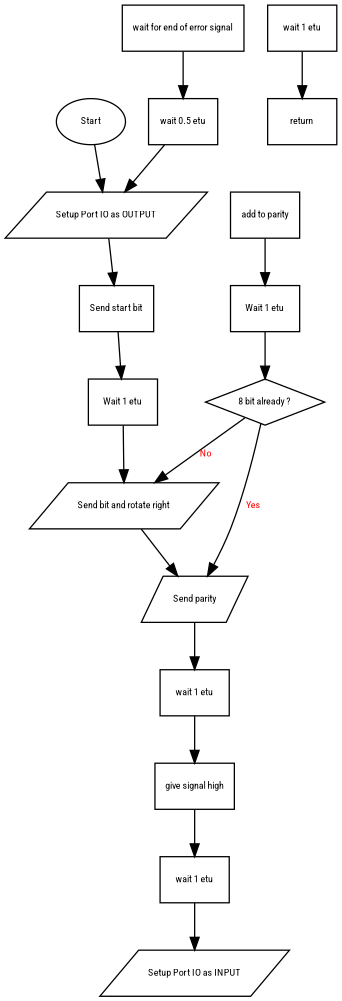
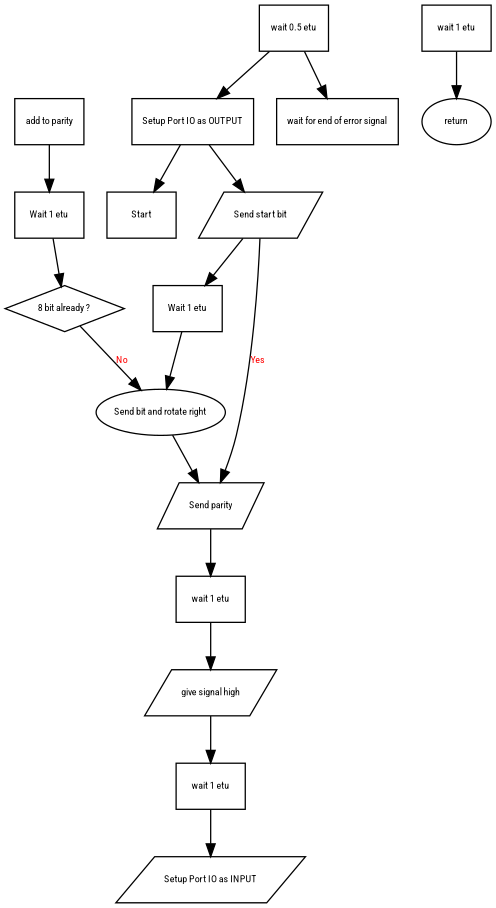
  digraph {
    fontname="Roboto Condensed"
    node [fontname="Roboto Condensed" fontsize=8 shape=box]
    edge [fontcolor=Red fontname="Roboto Condensed" fontsize=8]
-   n1 [label=Start shape=oval]
-   n2 [label="Setup Port IO as OUTPUT" shape=parallelogram]
-   n3 [label="Send start bit"]
+   n1 [label=Start]
+   n2 [label="Setup Port IO as OUTPUT"]
+   n3 [label="Send start bit" shape=parallelogram]
    n4 [label="Wait 1 etu"]
-   n5 [label="Send bit and rotate right" shape=parallelogram]
+   n5 [label="Send bit and rotate right" shape=ellipse]
    n6 [label="Send parity" shape=parallelogram]
    n7 [label="add to parity"]
    n8 [label="Wait 1 etu"]
    n9 [label="8 bit already ?" shape=diamond]
    n10 [label="wait 1 etu"]
-   n11 [label="give signal high"]
+   n11 [label="give signal high" shape=parallelogram]
    n12 [label="wait 1 etu"]
    n13 [label="Setup Port IO as INPUT" shape=parallelogram]
    n14 [label="wait 1 etu"]
-   n15 [label=return]
+   n15 [label=return shape=oval]
    n16 [label="wait for end of error signal"]
    n17 [label="wait 0.5 etu"]
-   n1 -> n2
+   n2 -> n1
    n2 -> n3
    n3 -> n4
    n4 -> n5
    n5 -> n6
    n6 -> n10
    n7 -> n8
    n8 -> n9
    n9 -> n5 [label=No]
-   n9 -> n6 [label=Yes]
+   n3 -> n6 [label=Yes]
    n10 -> n11
    n11 -> n12
    n12 -> n13
    n14 -> n15
-   n16 -> n17
+   n17 -> n16
    n17 -> n2
  }
